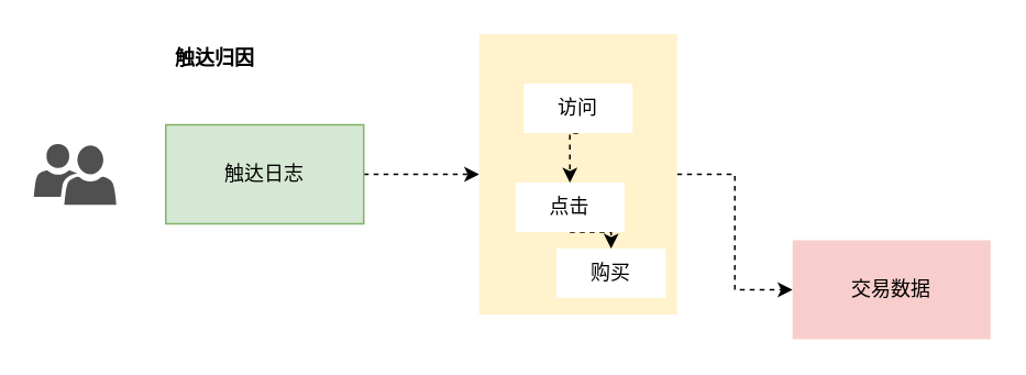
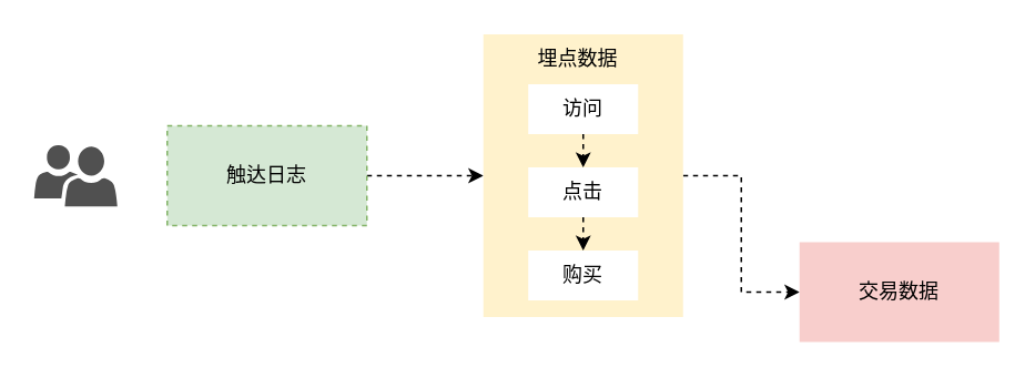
  <mxCell id="0" />
  <mxCell id="1" parent="0" />
  <mxCell id="2" value="" style="pointerEvents=1;shadow=0;dashed=0;html=1;strokeColor=none;labelPosition=center;verticalLabelPosition=bottom;verticalAlign=top;align=center;fillColor=#505050;shape=mxgraph.mscae.intune.user_group;hachureGap=4;fontFamily=Architects Daughter;fontSource=https%3A%2F%2Ffonts.googleapis.com%2Fcss%3Ffamily%3DArchitects%2BDaughter;fontSize=20;" parent="1" vertex="1"><mxGeometry x="20" y="86.5" width="50" height="37" as="geometry" /></mxCell>
  <mxCell id="3" style="edgeStyle=orthogonalEdgeStyle;rounded=0;orthogonalLoop=1;jettySize=auto;html=1;exitX=1;exitY=0.5;exitDx=0;exitDy=0;dashed=1;" parent="1" source="4" target="6" edge="1"><mxGeometry relative="1" as="geometry" /></mxCell>
- <mxCell id="4" value="触达日志" style="rounded=0;whiteSpace=wrap;html=1;strokeColor=#82b366;fillColor=#d5e8d4;" parent="1" vertex="1"><mxGeometry x="100" y="75" width="120" height="60" as="geometry" /></mxCell>
+ <mxCell id="4" value="触达日志" style="rounded=0;whiteSpace=wrap;html=1;strokeColor=#82b366;fillColor=#d5e8d4;dashed=1;" parent="1" vertex="1"><mxGeometry x="100" y="75" width="120" height="60" as="geometry" /></mxCell>
  <mxCell id="5" style="edgeStyle=orthogonalEdgeStyle;rounded=0;orthogonalLoop=1;jettySize=auto;html=1;exitX=1;exitY=0.5;exitDx=0;exitDy=0;dashed=1;" parent="1" source="6" target="7" edge="1"><mxGeometry relative="1" as="geometry" /></mxCell>
  <mxCell id="6" value="" style="rounded=0;whiteSpace=wrap;html=1;fillColor=#fff2cc;strokeColor=none;" parent="1" vertex="1"><mxGeometry x="290" y="20" width="120" height="170" as="geometry" /></mxCell>
  <mxCell id="7" value="交易数据" style="rounded=0;whiteSpace=wrap;html=1;strokeColor=none;fillColor=#f8cecc;" parent="1" vertex="1"><mxGeometry x="480" y="145" width="120" height="60" as="geometry" /></mxCell>
  <mxCell id="8" style="edgeStyle=orthogonalEdgeStyle;rounded=0;orthogonalLoop=1;jettySize=auto;html=1;exitX=0.5;exitY=1;exitDx=0;exitDy=0;entryX=0.5;entryY=0;entryDx=0;entryDy=0;dashed=1;" parent="1" source="9" target="11" edge="1"><mxGeometry relative="1" as="geometry" /></mxCell>
  <mxCell id="9" value="访问" style="rounded=0;whiteSpace=wrap;html=1;strokeColor=none;" parent="1" vertex="1"><mxGeometry x="317" y="50" width="66" height="30" as="geometry" /></mxCell>
  <mxCell id="10" style="edgeStyle=orthogonalEdgeStyle;rounded=0;orthogonalLoop=1;jettySize=auto;html=1;exitX=0.5;exitY=1;exitDx=0;exitDy=0;entryX=0.5;entryY=0;entryDx=0;entryDy=0;dashed=1;" parent="1" source="11" target="12" edge="1"><mxGeometry relative="1" as="geometry" /></mxCell>
- <mxCell id="11" value="点击" style="rounded=0;whiteSpace=wrap;html=1;strokeColor=none;" parent="1" vertex="1"><mxGeometry x="312" y="110" width="66" height="30" as="geometry" /></mxCell>
- <mxCell id="12" value="购买" style="rounded=0;whiteSpace=wrap;html=1;strokeColor=none;" parent="1" vertex="1"><mxGeometry x="337" y="150" width="66" height="30" as="geometry" /></mxCell>
- <mxCell id="14" value="&lt;b&gt;触达归因&lt;/b&gt;" style="text;html=1;strokeColor=none;fillColor=none;align=center;verticalAlign=middle;whiteSpace=wrap;rounded=0;" parent="1" vertex="1"><mxGeometry x="100" y="20" width="60" height="30" as="geometry" /></mxCell>
+ <mxCell id="11" value="点击" style="rounded=0;whiteSpace=wrap;html=1;strokeColor=none;" parent="1" vertex="1"><mxGeometry x="317" y="100" width="66" height="30" as="geometry" /></mxCell>
+ <mxCell id="12" value="购买" style="rounded=0;whiteSpace=wrap;html=1;strokeColor=none;" parent="1" vertex="1"><mxGeometry x="317" y="150" width="66" height="30" as="geometry" /></mxCell>
+ <mxCell id="13" value="埋点数据" style="text;html=1;strokeColor=none;fillColor=none;align=center;verticalAlign=middle;whiteSpace=wrap;rounded=0;" parent="1" vertex="1"><mxGeometry x="317" y="20" width="60" height="30" as="geometry" /></mxCell>
